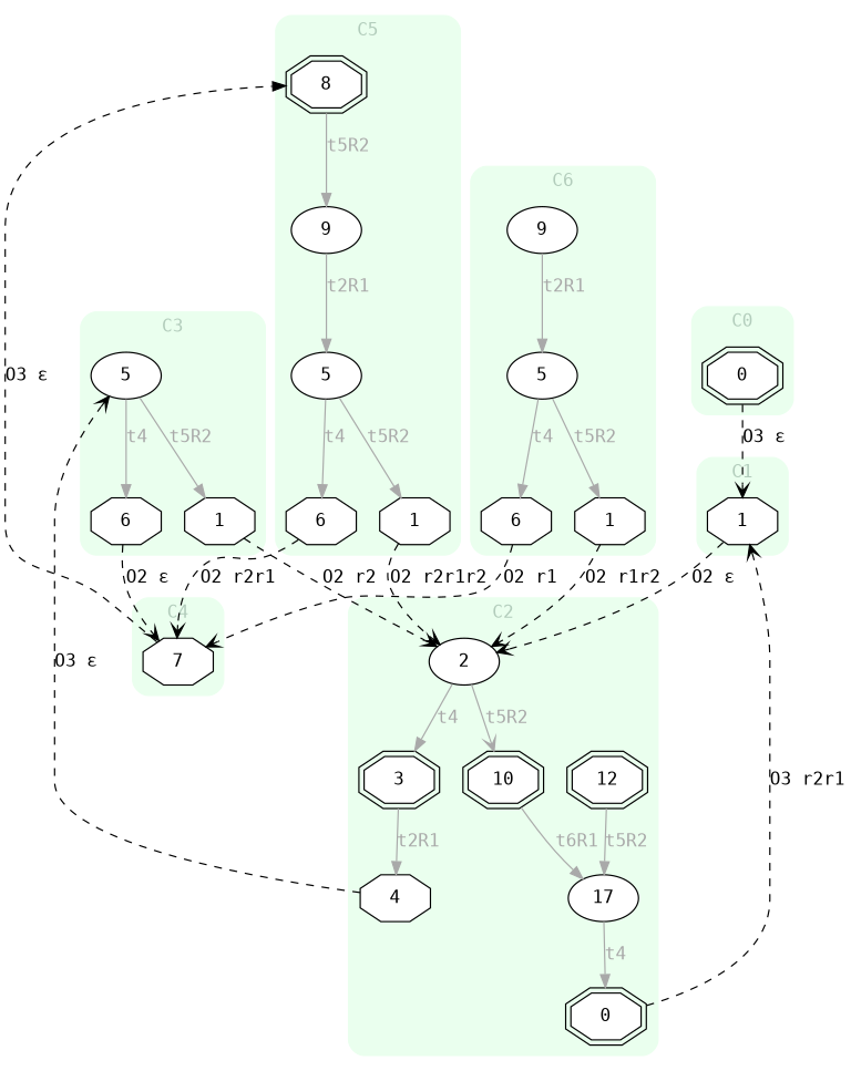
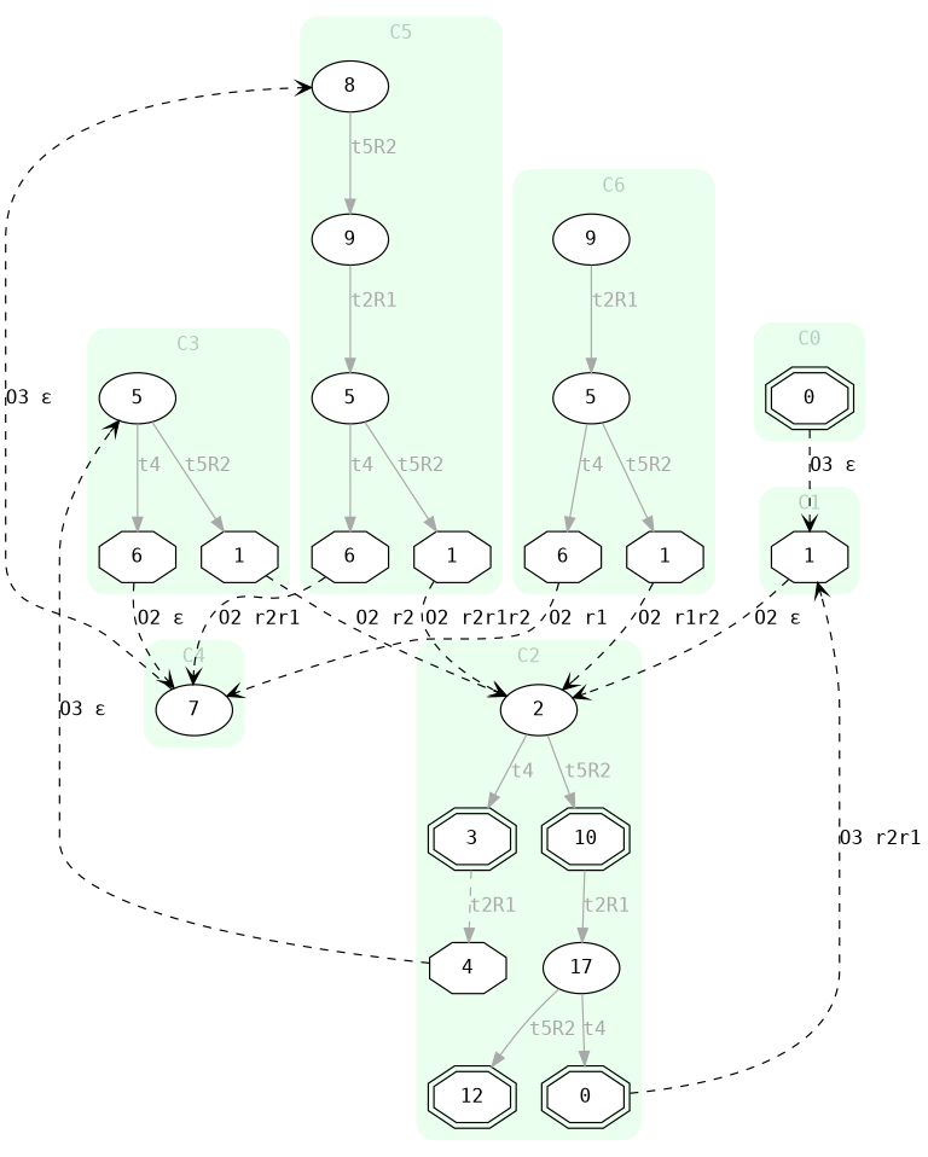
  digraph {
    fontname="DejaVu Sans Mono"
    node [fillcolor=white fontname="DejaVu Sans Mono" shape=octagon style=filled]
    edge [fontname="DejaVu Sans Mono" color=darkgray fontcolor=darkgray]
    n1 [label=0 shape=doubleoctagon]
    n2 [label=1]
    n3 [label=2 shape=oval]
    n4 [label=3 shape=doubleoctagon]
    n5 [label=10 shape=doubleoctagon]
    n6 [label=0 shape=doubleoctagon]
    n7 [label=4]
    n8 [label=17 shape=oval]
    n9 [label=12 shape=doubleoctagon]
    n10 [label=5 shape=oval]
    n11 [label=1]
    n12 [label=6]
-   n13 [label=7]
-   n14 [label=8 shape=doubleoctagon]
+   n13 [label=7 shape=ellipse]
+   n14 [label=8 shape=oval]
    n15 [label=9 shape=oval]
    n16 [label=5 shape=oval]
    n17 [label=6]
    n18 [label=1]
    n19 [label=9 shape=oval]
    n20 [label=5 shape=oval]
    n21 [label=6]
    n22 [label=1]
    subgraph cluster_1 {
      color="#EAFFEE"
      fontcolor="#B2CCBB"
      label=C0
      style="rounded,filled"
      n1
    }
    subgraph cluster_2 {
      color="#EAFFEE"
      fontcolor="#B2CCBB"
      label=C1
      style="rounded,filled"
      n2
    }
    subgraph cluster_3 {
      color="#EAFFEE"
      fontcolor="#B2CCBB"
      label=C2
      style="rounded,filled"
      n3
      n4
      n5
      n6
      n7
      n8
      n9
    }
    subgraph cluster_4 {
      color="#EAFFEE"
      fontcolor="#B2CCBB"
      label=C3
      style="rounded,filled"
      n10
      n11
      n12
    }
    subgraph cluster_5 {
      color="#EAFFEE"
      fontcolor="#B2CCBB"
      label=C4
      style="rounded,filled"
      n13
    }
    subgraph cluster_6 {
      color="#EAFFEE"
      fontcolor="#B2CCBB"
      label=C5
      style="rounded,filled"
      n14
      n15
      n16
      n17
      n18
    }
    subgraph cluster_7 {
      color="#EAFFEE"
      fontcolor="#B2CCBB"
      label=C6
      style="rounded,filled"
      n19
      n20
      n21
      n22
    }
    n1 -> n2 [arrowhead=vee label="O3 ε" style=dashed color="" fontcolor=""]
    n2 -> n3 [arrowhead=vee label="O2 ε" style=dashed color="" fontcolor=""]
    n3 -> n4 [label=t4]
-   n3 -> n5 [label=t5R2 arrowhead=vee]
-   n4 -> n7 [label=t2R1]
-   n5 -> n8 [label=t6R1]
+   n3 -> n5 [label=t5R2]
+   n4 -> n7 [label=t2R1 style=dashed]
+   n5 -> n8 [label=t2R1]
    n6 -> n2 [arrowhead=vee label="O3 r2r1" style=dashed color="" fontcolor=""]
    n7 -> n10 [arrowhead=vee label="O3 ε" style=dashed color="" fontcolor=""]
    n8 -> n6 [label=t4]
-   n9 -> n8 [label=t5R2]
+   n8 -> n9 [label=t5R2]
    n10 -> n11 [label=t5R2]
    n10 -> n12 [label=t4]
    n11 -> n3 [arrowhead=vee label="O2 r2" style=dashed color="" fontcolor=""]
    n12 -> n13 [arrowhead=vee label="O2 ε" style=dashed color="" fontcolor=""]
-   n13 -> n14 [arrowhead=normal label="O3 ε" style=dashed color="" fontcolor=""]
+   n13 -> n14 [arrowhead=vee label="O3 ε" style=dashed color="" fontcolor=""]
    n14 -> n15 [label=t5R2]
    n15 -> n16 [label=t2R1]
    n16 -> n17 [label=t4]
    n16 -> n18 [label=t5R2]
    n17 -> n13 [arrowhead=vee label="O2 r2r1" style=dashed color="" fontcolor=""]
    n18 -> n3 [arrowhead=vee label="O2 r2r1r2" style=dashed color="" fontcolor=""]
    n19 -> n20 [label=t2R1]
    n20 -> n21 [label=t4]
    n20 -> n22 [label=t5R2]
    n21 -> n13 [arrowhead=vee label="O2 r1" style=dashed color="" fontcolor=""]
    n22 -> n3 [arrowhead=vee label="O2 r1r2" style=dashed color="" fontcolor=""]
  }
